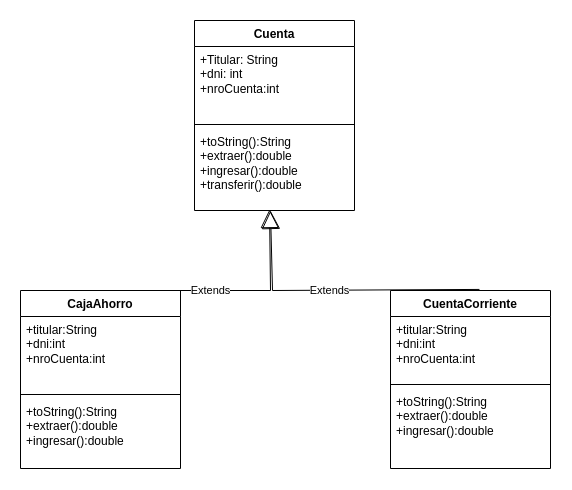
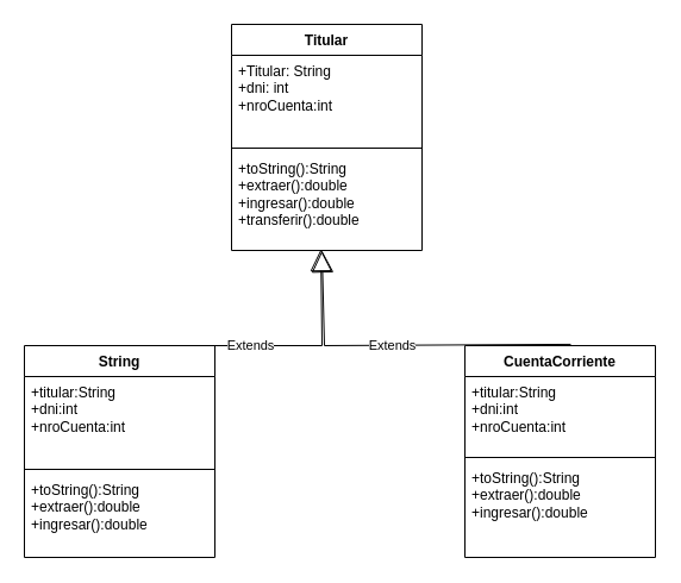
  <mxCell id="0" />
  <mxCell id="1" parent="0" />
- <mxCell id="2" value="Cuenta" style="swimlane;fontStyle=1;align=center;verticalAlign=top;childLayout=stackLayout;horizontal=1;startSize=26;horizontalStack=0;resizeParent=1;resizeParentMax=0;resizeLast=0;collapsible=1;marginBottom=0;whiteSpace=wrap;html=1;" vertex="1" parent="1"><mxGeometry x="194" y="20" width="160" height="190" as="geometry" /></mxCell>
+ <mxCell id="2" value="Titular" style="swimlane;fontStyle=1;align=center;verticalAlign=top;childLayout=stackLayout;horizontal=1;startSize=26;horizontalStack=0;resizeParent=1;resizeParentMax=0;resizeLast=0;collapsible=1;marginBottom=0;whiteSpace=wrap;html=1;" vertex="1" parent="1"><mxGeometry x="194" y="20" width="160" height="190" as="geometry" /></mxCell>
  <mxCell id="3" value="+Titular: String&lt;div&gt;+dni: int&lt;/div&gt;&lt;div&gt;+nroCuenta:int&lt;/div&gt;&lt;div&gt;&lt;br&gt;&lt;/div&gt;&lt;div&gt;&lt;br&gt;&lt;/div&gt;" style="text;strokeColor=none;fillColor=none;align=left;verticalAlign=top;spacingLeft=4;spacingRight=4;overflow=hidden;rotatable=0;points=[[0,0.5],[1,0.5]];portConstraint=eastwest;whiteSpace=wrap;html=1;" vertex="1" parent="2"><mxGeometry y="26" width="160" height="74" as="geometry" /></mxCell>
  <mxCell id="4" value="" style="line;strokeWidth=1;fillColor=none;align=left;verticalAlign=middle;spacingTop=-1;spacingLeft=3;spacingRight=3;rotatable=0;labelPosition=right;points=[];portConstraint=eastwest;strokeColor=inherit;" vertex="1" parent="2"><mxGeometry y="100" width="160" height="8" as="geometry" /></mxCell>
  <mxCell id="5" value="+toString():String&lt;div&gt;+extraer():double&lt;/div&gt;&lt;div&gt;+ingresar():double&lt;/div&gt;&lt;div&gt;+transferir():double&lt;/div&gt;&lt;div&gt;&lt;br&gt;&lt;/div&gt;" style="text;strokeColor=none;fillColor=none;align=left;verticalAlign=top;spacingLeft=4;spacingRight=4;overflow=hidden;rotatable=0;points=[[0,0.5],[1,0.5]];portConstraint=eastwest;whiteSpace=wrap;html=1;" vertex="1" parent="2"><mxGeometry y="108" width="160" height="82" as="geometry" /></mxCell>
- <mxCell id="6" value="CajaAhorro" style="swimlane;fontStyle=1;align=center;verticalAlign=top;childLayout=stackLayout;horizontal=1;startSize=26;horizontalStack=0;resizeParent=1;resizeParentMax=0;resizeLast=0;collapsible=1;marginBottom=0;whiteSpace=wrap;html=1;" vertex="1" parent="1"><mxGeometry x="20" y="290" width="160" height="178" as="geometry" /></mxCell>
+ <mxCell id="6" value="String" style="swimlane;fontStyle=1;align=center;verticalAlign=top;childLayout=stackLayout;horizontal=1;startSize=26;horizontalStack=0;resizeParent=1;resizeParentMax=0;resizeLast=0;collapsible=1;marginBottom=0;whiteSpace=wrap;html=1;" vertex="1" parent="1"><mxGeometry x="20" y="290" width="160" height="178" as="geometry" /></mxCell>
  <mxCell id="7" value="Extends" style="endArrow=block;endSize=16;endFill=0;html=1;rounded=0;entryX=0.469;entryY=0.988;entryDx=0;entryDy=0;entryPerimeter=0;" edge="1" parent="6" target="5"><mxGeometry x="-0.08" width="160" relative="1" as="geometry"><mxPoint x="70" as="sourcePoint" /><mxPoint x="230" as="targetPoint" /><Array as="points"><mxPoint x="250" /></Array><mxPoint as="offset" /></mxGeometry></mxCell>
  <mxCell id="8" value="+titular:String&lt;div&gt;+dni:int&lt;/div&gt;&lt;div&gt;+nroCuenta:int&lt;/div&gt;&lt;div&gt;&lt;br&gt;&lt;/div&gt;" style="text;strokeColor=none;fillColor=none;align=left;verticalAlign=top;spacingLeft=4;spacingRight=4;overflow=hidden;rotatable=0;points=[[0,0.5],[1,0.5]];portConstraint=eastwest;whiteSpace=wrap;html=1;" vertex="1" parent="6"><mxGeometry y="26" width="160" height="74" as="geometry" /></mxCell>
  <mxCell id="9" value="" style="line;strokeWidth=1;fillColor=none;align=left;verticalAlign=middle;spacingTop=-1;spacingLeft=3;spacingRight=3;rotatable=0;labelPosition=right;points=[];portConstraint=eastwest;strokeColor=inherit;" vertex="1" parent="6"><mxGeometry y="100" width="160" height="8" as="geometry" /></mxCell>
  <mxCell id="10" value="+toString():String&lt;div&gt;+extraer():double&lt;/div&gt;&lt;div&gt;+ingresar():double&lt;/div&gt;&lt;div&gt;&lt;br&gt;&lt;/div&gt;" style="text;strokeColor=none;fillColor=none;align=left;verticalAlign=top;spacingLeft=4;spacingRight=4;overflow=hidden;rotatable=0;points=[[0,0.5],[1,0.5]];portConstraint=eastwest;whiteSpace=wrap;html=1;" vertex="1" parent="6"><mxGeometry y="108" width="160" height="70" as="geometry" /></mxCell>
  <mxCell id="11" value="CuentaCorriente" style="swimlane;fontStyle=1;align=center;verticalAlign=top;childLayout=stackLayout;horizontal=1;startSize=26;horizontalStack=0;resizeParent=1;resizeParentMax=0;resizeLast=0;collapsible=1;marginBottom=0;whiteSpace=wrap;html=1;" vertex="1" parent="1"><mxGeometry x="390" y="290" width="160" height="178" as="geometry" /></mxCell>
  <mxCell id="12" value="+titular:String&lt;div&gt;+dni:int&lt;/div&gt;&lt;div&gt;+nroCuenta:int&lt;/div&gt;" style="text;strokeColor=none;fillColor=none;align=left;verticalAlign=top;spacingLeft=4;spacingRight=4;overflow=hidden;rotatable=0;points=[[0,0.5],[1,0.5]];portConstraint=eastwest;whiteSpace=wrap;html=1;" vertex="1" parent="11"><mxGeometry y="26" width="160" height="64" as="geometry" /></mxCell>
  <mxCell id="13" value="" style="line;strokeWidth=1;fillColor=none;align=left;verticalAlign=middle;spacingTop=-1;spacingLeft=3;spacingRight=3;rotatable=0;labelPosition=right;points=[];portConstraint=eastwest;strokeColor=inherit;" vertex="1" parent="11"><mxGeometry y="90" width="160" height="8" as="geometry" /></mxCell>
  <mxCell id="14" value="+toString():String&lt;div&gt;+extraer():double&lt;/div&gt;&lt;div&gt;+ingresar():double&lt;/div&gt;" style="text;strokeColor=none;fillColor=none;align=left;verticalAlign=top;spacingLeft=4;spacingRight=4;overflow=hidden;rotatable=0;points=[[0,0.5],[1,0.5]];portConstraint=eastwest;whiteSpace=wrap;html=1;" vertex="1" parent="11"><mxGeometry y="98" width="160" height="80" as="geometry" /></mxCell>
  <mxCell id="15" value="Extends" style="endArrow=block;endSize=16;endFill=0;html=1;rounded=0;exitX=0.556;exitY=-0.006;exitDx=0;exitDy=0;exitPerimeter=0;entryX=0.65;entryY=1.012;entryDx=0;entryDy=0;entryPerimeter=0;" edge="1" parent="1" source="11"><mxGeometry x="0.048" width="160" relative="1" as="geometry"><mxPoint x="475.04" y="299.02" as="sourcePoint" /><mxPoint x="270" y="210.004" as="targetPoint" /><Array as="points"><mxPoint x="272" y="290" /></Array><mxPoint as="offset" /></mxGeometry></mxCell>
